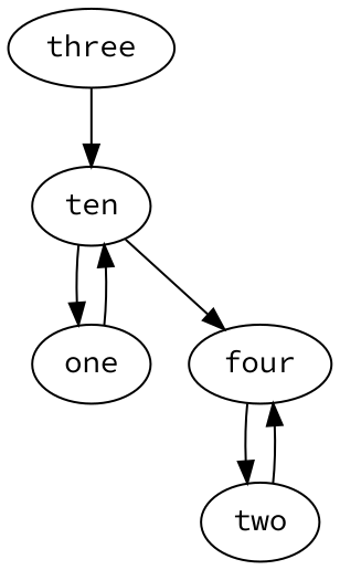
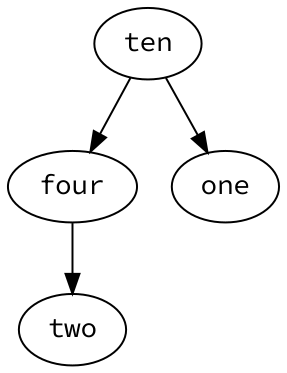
  digraph {
    fontname="Source Code Pro"
    node [fontname="Source Code Pro"]
    edge [fontname="Source Code Pro"]
    four
    two
    one
    ten
-   three
    four -> two
-   two -> four
-   one -> ten
    ten -> four
    ten -> one
-   three -> ten
  }
